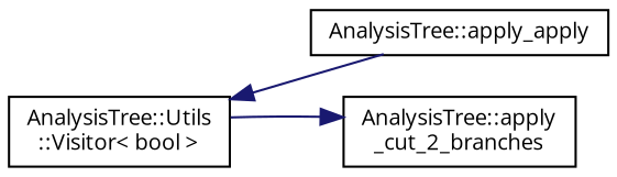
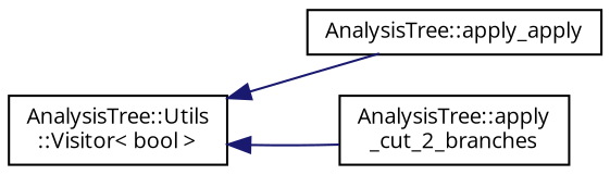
  digraph {
    fontname="Open Sans"
    rankdir=LR
    node [color=black fillcolor=white fontname="Open Sans" fontsize=10 shape=record style=filled]
    edge [color=midnightblue dir=back fontname="Open Sans" fontsize=10 labelfontname=Helvetica labelfontsize=10 style=solid]
    n1 [height=0.2 label="AnalysisTree::Utils\l::Visitor\< bool \>" width=0.4]
    n2 [height=0.2 label="AnalysisTree::apply_apply" width=0.4]
    n3 [height=0.2 label="AnalysisTree::apply\l_cut_2_branches" width=0.4]
    n1 -> n2
-   n3 -> n1
+   n1 -> n3
  }
